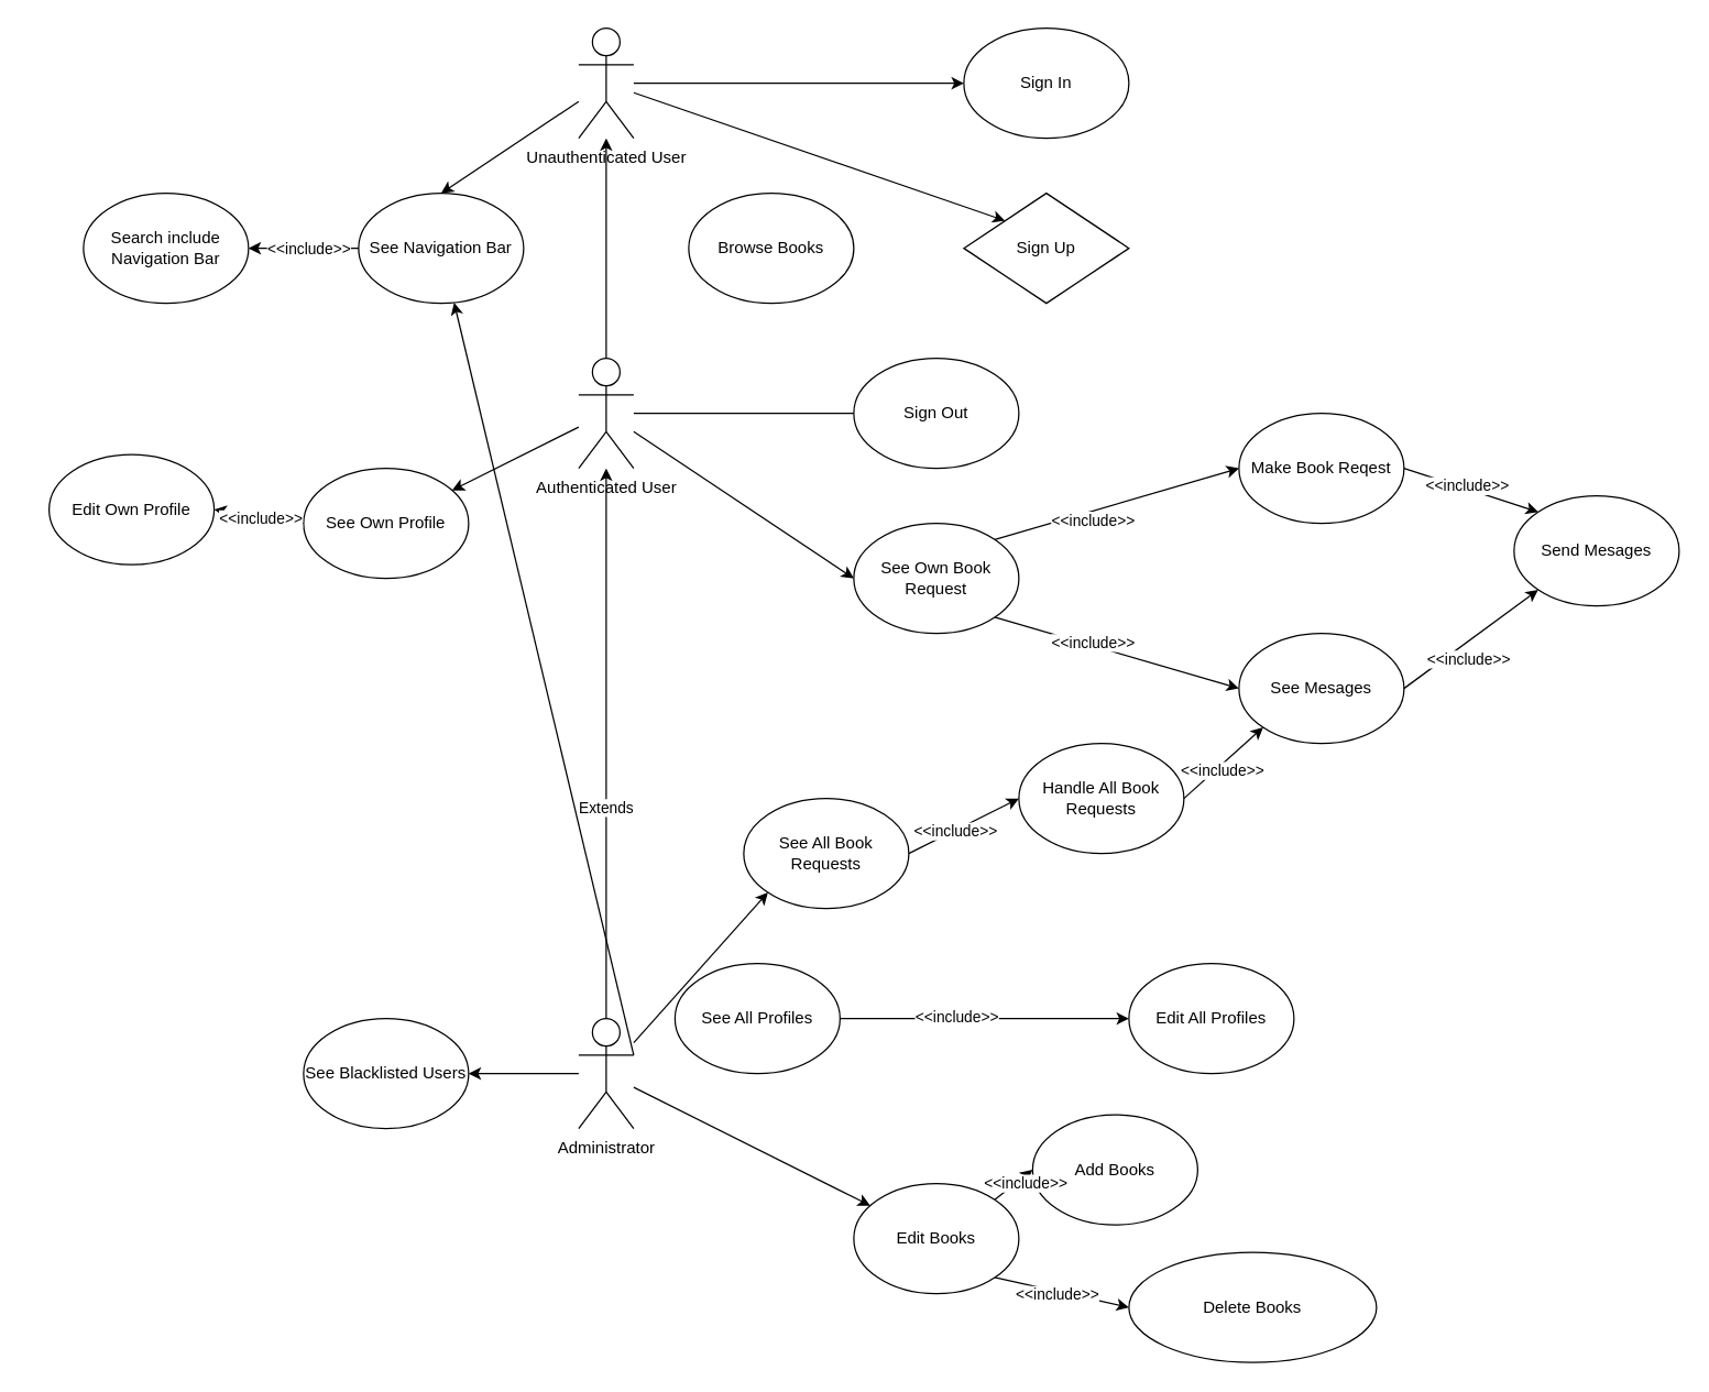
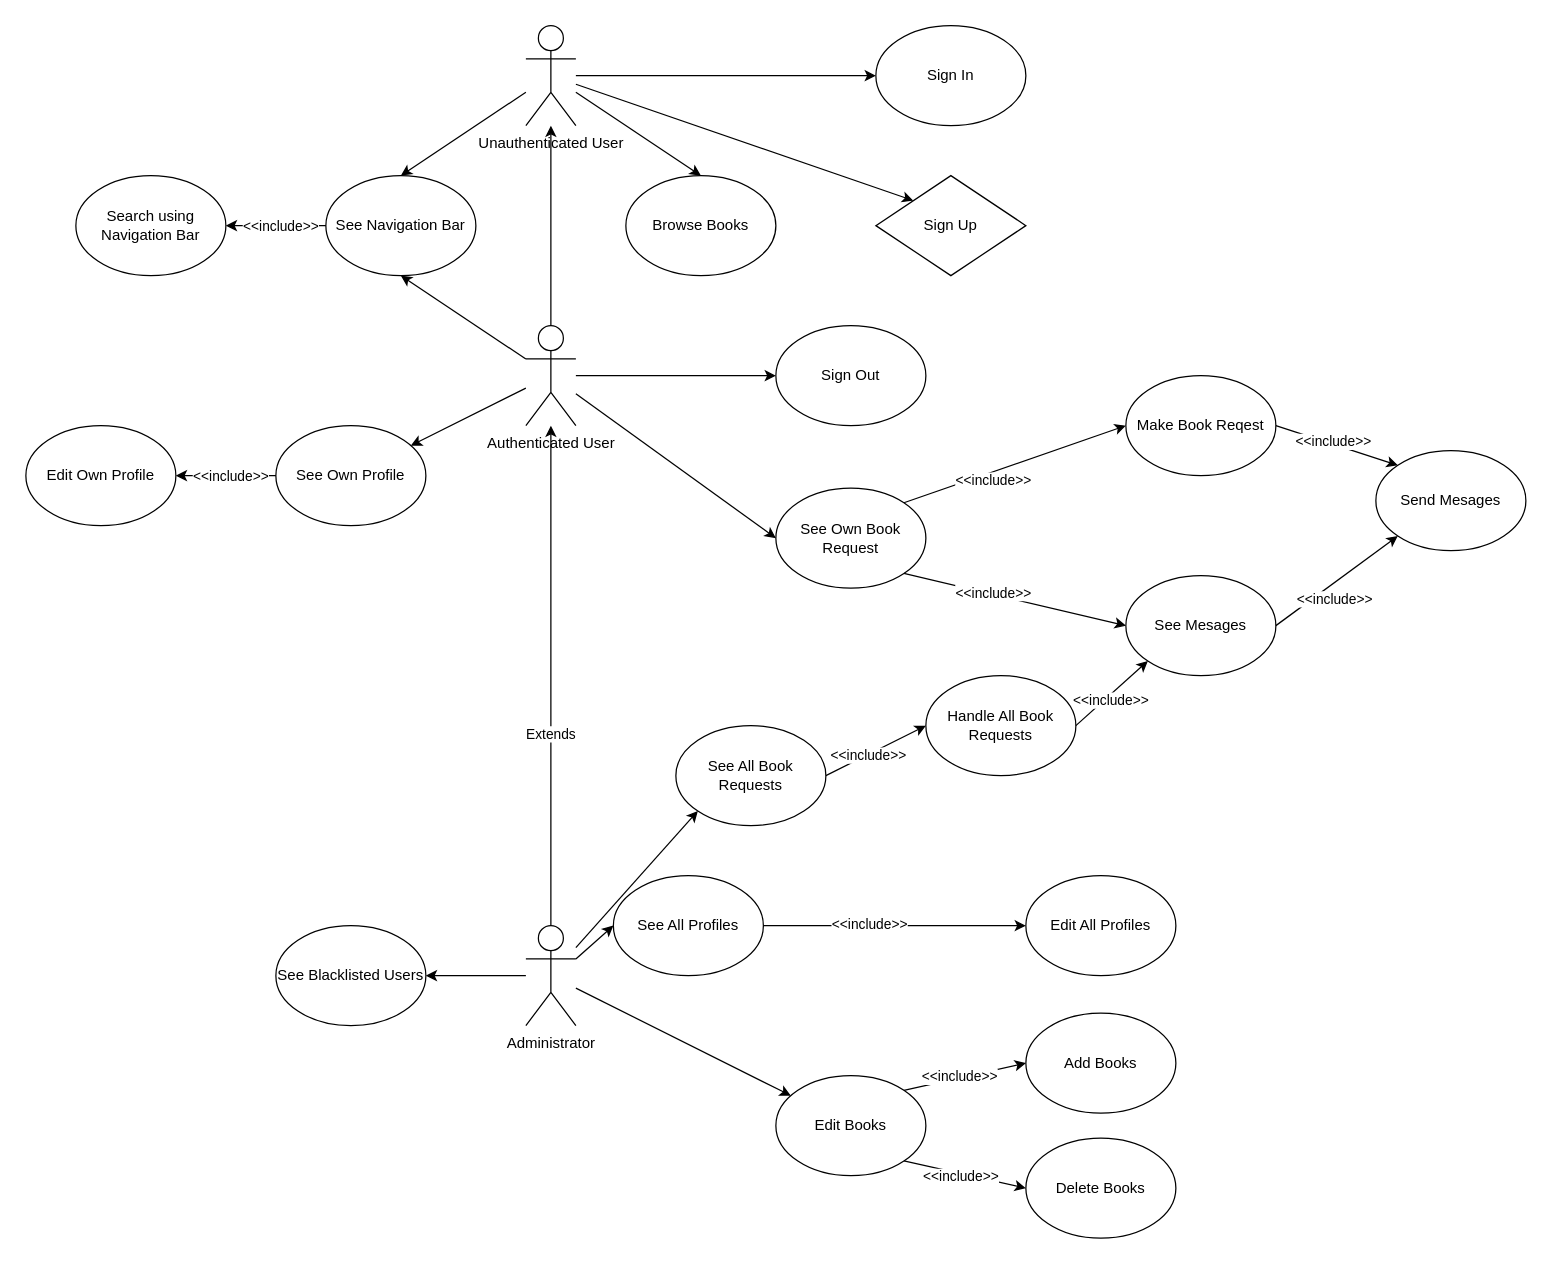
  <mxCell id="0" />
  <mxCell id="1" parent="0" />
  <mxCell id="2" value="" style="rounded=0;orthogonalLoop=1;jettySize=auto;html=1;" parent="1" source="5" target="6" edge="1"><mxGeometry relative="1" as="geometry" /></mxCell>
+ <mxCell id="3" style="rounded=0;orthogonalLoop=1;jettySize=auto;html=1;entryX=0.5;entryY=0;entryDx=0;entryDy=0;" parent="1" source="5" target="11" edge="1"><mxGeometry relative="1" as="geometry" /></mxCell>
  <mxCell id="4" style="edgeStyle=none;rounded=0;orthogonalLoop=1;jettySize=auto;html=1;entryX=0.5;entryY=0;entryDx=0;entryDy=0;" parent="1" source="5" target="31" edge="1"><mxGeometry relative="1" as="geometry" /></mxCell>
  <mxCell id="5" value="Unauthenticated User" style="shape=umlActor;verticalLabelPosition=bottom;verticalAlign=top;html=1;outlineConnect=0;" parent="1" vertex="1"><mxGeometry x="420" y="20" width="40" height="80" as="geometry" /></mxCell>
  <mxCell id="6" value="Sign In" style="ellipse;whiteSpace=wrap;html=1;verticalAlign=middle;" parent="1" vertex="1"><mxGeometry x="700" y="20" width="120" height="80" as="geometry" /></mxCell>
- <mxCell id="7" value="" style="edgeStyle=orthogonalEdgeStyle;rounded=0;orthogonalLoop=1;jettySize=auto;html=1;entryX=0;entryY=0.5;entryDx=0;entryDy=0;endArrow=none;" parent="1" source="8" target="9" edge="1"><mxGeometry relative="1" as="geometry" /></mxCell>
+ <mxCell id="7" value="" style="edgeStyle=orthogonalEdgeStyle;rounded=0;orthogonalLoop=1;jettySize=auto;html=1;entryX=0;entryY=0.5;entryDx=0;entryDy=0;" parent="1" source="8" target="9" edge="1"><mxGeometry relative="1" as="geometry" /></mxCell>
  <mxCell id="8" value="Authenticated User" style="shape=umlActor;verticalLabelPosition=bottom;verticalAlign=top;html=1;outlineConnect=0;" parent="1" vertex="1"><mxGeometry x="420" y="260" width="40" height="80" as="geometry" /></mxCell>
  <mxCell id="9" value="Sign Out" style="ellipse;whiteSpace=wrap;html=1;verticalAlign=middle;" parent="1" vertex="1"><mxGeometry x="620" y="260" width="120" height="80" as="geometry" /></mxCell>
  <mxCell id="10" value="Make Book Reqest" style="ellipse;whiteSpace=wrap;html=1;verticalAlign=middle;" parent="1" vertex="1"><mxGeometry x="900" y="300" width="120" height="80" as="geometry" /></mxCell>
  <mxCell id="11" value="Browse Books" style="ellipse;whiteSpace=wrap;html=1;verticalAlign=middle;" parent="1" vertex="1"><mxGeometry x="500" y="140" width="120" height="80" as="geometry" /></mxCell>
  <mxCell id="12" value="" style="endArrow=classic;html=1;" parent="1" source="8" target="5" edge="1"><mxGeometry width="50" height="50" relative="1" as="geometry"><mxPoint x="470" y="326.006" as="sourcePoint" /><mxPoint x="607.574" y="401.716" as="targetPoint" /></mxGeometry></mxCell>
  <mxCell id="13" value="" style="rounded=0;orthogonalLoop=1;jettySize=auto;html=1;" parent="1" source="17" target="18" edge="1"><mxGeometry relative="1" as="geometry" /></mxCell>
  <mxCell id="14" style="edgeStyle=orthogonalEdgeStyle;rounded=0;orthogonalLoop=1;jettySize=auto;html=1;" parent="1" source="17" target="8" edge="1"><mxGeometry relative="1" as="geometry" /></mxCell>
  <mxCell id="15" value="Extends" style="edgeLabel;html=1;align=center;verticalAlign=middle;resizable=0;points=[];" parent="14" vertex="1" connectable="0"><mxGeometry x="-0.229" y="1" relative="1" as="geometry"><mxPoint as="offset" /></mxGeometry></mxCell>
- <mxCell id="16" style="edgeStyle=none;rounded=0;orthogonalLoop=1;jettySize=auto;html=1;exitX=1;exitY=0.333;exitDx=0;exitDy=0;exitPerimeter=0;" parent="1" source="17" target="31" edge="1"><mxGeometry relative="1" as="geometry" /></mxCell>
+ <mxCell id="16" style="edgeStyle=none;rounded=0;orthogonalLoop=1;jettySize=auto;html=1;exitX=1;exitY=0.333;exitDx=0;exitDy=0;exitPerimeter=0;entryX=0;entryY=0.5;entryDx=0;entryDy=0;" parent="1" source="17" target="43" edge="1"><mxGeometry relative="1" as="geometry" /></mxCell>
  <mxCell id="17" value="&lt;div&gt;Administrator&lt;/div&gt;&lt;div&gt;&lt;br&gt;&lt;/div&gt;" style="shape=umlActor;verticalLabelPosition=bottom;verticalAlign=top;html=1;outlineConnect=0;" parent="1" vertex="1"><mxGeometry x="420" y="740" width="40" height="80" as="geometry" /></mxCell>
  <mxCell id="18" value="Edit Books" style="ellipse;whiteSpace=wrap;html=1;verticalAlign=middle;" parent="1" vertex="1"><mxGeometry x="620" y="860" width="120" height="80" as="geometry" /></mxCell>
- <mxCell id="19" value="Add Books" style="ellipse;whiteSpace=wrap;html=1;verticalAlign=middle;" parent="1" vertex="1"><mxGeometry x="750" y="810" width="120" height="80" as="geometry" /></mxCell>
- <mxCell id="20" value="Delete Books" style="ellipse;whiteSpace=wrap;html=1;verticalAlign=middle;" parent="1" vertex="1"><mxGeometry x="820" y="910" width="180" height="80" as="geometry" /></mxCell>
+ <mxCell id="19" value="Add Books" style="ellipse;whiteSpace=wrap;html=1;verticalAlign=middle;" parent="1" vertex="1"><mxGeometry x="820" y="810" width="120" height="80" as="geometry" /></mxCell>
+ <mxCell id="20" value="Delete Books" style="ellipse;whiteSpace=wrap;html=1;verticalAlign=middle;" parent="1" vertex="1"><mxGeometry x="820" y="910" width="120" height="80" as="geometry" /></mxCell>
  <mxCell id="21" value="" style="endArrow=classic;html=1;exitX=1;exitY=1;exitDx=0;exitDy=0;entryX=0;entryY=0.5;entryDx=0;entryDy=0;" parent="1" source="18" target="20" edge="1"><mxGeometry width="50" height="50" relative="1" as="geometry"><mxPoint x="552.57" y="521.382" as="sourcePoint" /><mxPoint x="880.57" y="936.51" as="targetPoint" /></mxGeometry></mxCell>
  <mxCell id="22" value="&amp;lt;&amp;lt;include&amp;gt;&amp;gt;" style="edgeLabel;html=1;align=center;verticalAlign=middle;resizable=0;points=[];" parent="21" vertex="1" connectable="0"><mxGeometry x="-0.359" y="-1" relative="1" as="geometry"><mxPoint x="13.56" y="3.79" as="offset" /></mxGeometry></mxCell>
  <mxCell id="23" value="" style="endArrow=classic;html=1;entryX=0;entryY=0.5;entryDx=0;entryDy=0;exitX=1;exitY=0;exitDx=0;exitDy=0;" parent="1" source="18" target="19" edge="1"><mxGeometry width="50" height="50" relative="1" as="geometry"><mxPoint x="774.996" y="882.794" as="sourcePoint" /><mxPoint x="862.57" y="844.51" as="targetPoint" /></mxGeometry></mxCell>
  <mxCell id="24" value="&amp;lt;&amp;lt;include&amp;gt;&amp;gt;" style="edgeLabel;html=1;align=center;verticalAlign=middle;resizable=0;points=[];" parent="23" vertex="1" connectable="0"><mxGeometry x="-0.359" y="-1" relative="1" as="geometry"><mxPoint x="13.12" y="-5.74" as="offset" /></mxGeometry></mxCell>
  <mxCell id="25" value="See Own Profile" style="ellipse;whiteSpace=wrap;html=1;verticalAlign=middle;" parent="1" vertex="1"><mxGeometry x="220" y="340" width="120" height="80" as="geometry" /></mxCell>
  <mxCell id="26" value="" style="endArrow=classic;html=1;" parent="1" source="8" target="25" edge="1"><mxGeometry width="50" height="50" relative="1" as="geometry"><mxPoint x="460" y="320" as="sourcePoint" /><mxPoint x="607.574" y="401.716" as="targetPoint" /></mxGeometry></mxCell>
  <mxCell id="27" value="Sign Up" style="rhombus;whiteSpace=wrap;html=1;verticalAlign=middle;" parent="1" vertex="1"><mxGeometry x="700" y="140" width="120" height="80" as="geometry" /></mxCell>
  <mxCell id="28" value="" style="endArrow=classic;html=1;entryX=0;entryY=0;entryDx=0;entryDy=0;" parent="1" source="5" target="27" edge="1"><mxGeometry width="50" height="50" relative="1" as="geometry"><mxPoint x="670" y="490" as="sourcePoint" /><mxPoint x="807.574" y="561.716" as="targetPoint" /></mxGeometry></mxCell>
  <mxCell id="29" value="See All Book Requests" style="ellipse;whiteSpace=wrap;html=1;verticalAlign=middle;" parent="1" vertex="1"><mxGeometry x="540" y="580" width="120" height="80" as="geometry" /></mxCell>
  <mxCell id="30" value="" style="endArrow=classic;html=1;entryX=0;entryY=1;entryDx=0;entryDy=0;" parent="1" source="17" target="29" edge="1"><mxGeometry width="50" height="50" relative="1" as="geometry"><mxPoint x="470.57" y="814.51" as="sourcePoint" /><mxPoint x="547.578" y="667.003" as="targetPoint" /></mxGeometry></mxCell>
  <mxCell id="31" value="See Navigation Bar" style="ellipse;whiteSpace=wrap;html=1;verticalAlign=middle;" parent="1" vertex="1"><mxGeometry x="260" y="140" width="120" height="80" as="geometry" /></mxCell>
- <mxCell id="33" value="Search include Navigation Bar" style="ellipse;whiteSpace=wrap;html=1;verticalAlign=middle;" parent="1" vertex="1"><mxGeometry x="60" y="140" width="120" height="80" as="geometry" /></mxCell>
- <mxCell id="34" value="See Own Book Request" style="ellipse;whiteSpace=wrap;html=1;verticalAlign=middle;" parent="1" vertex="1"><mxGeometry x="620" y="380" width="120" height="80" as="geometry" /></mxCell>
+ <mxCell id="32" value="" style="endArrow=classic;html=1;entryX=0.5;entryY=1;entryDx=0;entryDy=0;" parent="1" source="8" target="31" edge="1"><mxGeometry width="50" height="50" relative="1" as="geometry"><mxPoint x="470" y="330" as="sourcePoint" /><mxPoint x="730" y="370" as="targetPoint" /></mxGeometry></mxCell>
+ <mxCell id="33" value="Search using Navigation Bar" style="ellipse;whiteSpace=wrap;html=1;verticalAlign=middle;" parent="1" vertex="1"><mxGeometry x="60" y="140" width="120" height="80" as="geometry" /></mxCell>
+ <mxCell id="34" value="See Own Book Request" style="ellipse;whiteSpace=wrap;html=1;verticalAlign=middle;" parent="1" vertex="1"><mxGeometry x="620" y="390" width="120" height="80" as="geometry" /></mxCell>
  <mxCell id="35" value="" style="endArrow=classic;html=1;entryX=0;entryY=0.5;entryDx=0;entryDy=0;" parent="1" source="8" target="34" edge="1"><mxGeometry width="50" height="50" relative="1" as="geometry"><mxPoint x="470" y="337.936" as="sourcePoint" /><mxPoint x="601.574" y="521.716" as="targetPoint" /></mxGeometry></mxCell>
  <mxCell id="36" value="See Blacklisted Users" style="ellipse;whiteSpace=wrap;html=1;verticalAlign=middle;" parent="1" vertex="1"><mxGeometry x="220" y="740" width="120" height="80" as="geometry" /></mxCell>
  <mxCell id="37" value="" style="endArrow=classic;html=1;entryX=1;entryY=0.5;entryDx=0;entryDy=0;" parent="1" source="17" target="36" edge="1"><mxGeometry width="50" height="50" relative="1" as="geometry"><mxPoint x="470.57" y="814.51" as="sourcePoint" /><mxPoint x="324.996" y="856.226" as="targetPoint" /></mxGeometry></mxCell>
  <mxCell id="38" value="" style="endArrow=classic;html=1;exitX=0;exitY=0.5;exitDx=0;exitDy=0;entryX=1;entryY=0.5;entryDx=0;entryDy=0;" parent="1" source="31" target="33" edge="1"><mxGeometry width="50" height="50" relative="1" as="geometry"><mxPoint x="49.996" y="430.004" as="sourcePoint" /><mxPoint x="165.144" y="493.436" as="targetPoint" /></mxGeometry></mxCell>
  <mxCell id="39" value="&amp;lt;&amp;lt;include&amp;gt;&amp;gt;" style="edgeLabel;html=1;align=center;verticalAlign=middle;resizable=0;points=[];" parent="38" vertex="1" connectable="0"><mxGeometry x="-0.359" y="-1" relative="1" as="geometry"><mxPoint x="-11" y="1" as="offset" /></mxGeometry></mxCell>
- <mxCell id="40" value="Edit Own Profile" style="ellipse;whiteSpace=wrap;html=1;verticalAlign=middle;" parent="1" vertex="1"><mxGeometry x="35" y="330" width="120" height="80" as="geometry" /></mxCell>
+ <mxCell id="40" value="Edit Own Profile" style="ellipse;whiteSpace=wrap;html=1;verticalAlign=middle;" parent="1" vertex="1"><mxGeometry x="20" y="340" width="120" height="80" as="geometry" /></mxCell>
  <mxCell id="41" value="" style="endArrow=classic;html=1;exitX=0;exitY=0.5;exitDx=0;exitDy=0;entryX=1;entryY=0.5;entryDx=0;entryDy=0;" parent="1" source="25" target="40" edge="1"><mxGeometry width="50" height="50" relative="1" as="geometry"><mxPoint x="49.996" y="430.004" as="sourcePoint" /><mxPoint x="165.144" y="493.436" as="targetPoint" /></mxGeometry></mxCell>
  <mxCell id="42" value="&amp;lt;&amp;lt;include&amp;gt;&amp;gt;" style="edgeLabel;html=1;align=center;verticalAlign=middle;resizable=0;points=[];" parent="41" vertex="1" connectable="0"><mxGeometry x="-0.359" y="-1" relative="1" as="geometry"><mxPoint x="-11" y="1" as="offset" /></mxGeometry></mxCell>
  <mxCell id="43" value="See All Profiles" style="ellipse;whiteSpace=wrap;html=1;verticalAlign=middle;" parent="1" vertex="1"><mxGeometry x="490" y="700" width="120" height="80" as="geometry" /></mxCell>
  <mxCell id="44" value="Edit All Profiles" style="ellipse;whiteSpace=wrap;html=1;verticalAlign=middle;" parent="1" vertex="1"><mxGeometry x="820" y="700" width="120" height="80" as="geometry" /></mxCell>
  <mxCell id="45" value="" style="endArrow=classic;html=1;exitX=1;exitY=0.5;exitDx=0;exitDy=0;entryX=0;entryY=0.5;entryDx=0;entryDy=0;" parent="1" source="43" target="44" edge="1"><mxGeometry width="50" height="50" relative="1" as="geometry"><mxPoint x="132.566" y="614.514" as="sourcePoint" /><mxPoint x="247.714" y="677.946" as="targetPoint" /></mxGeometry></mxCell>
  <mxCell id="46" value="&amp;lt;&amp;lt;include&amp;gt;&amp;gt;" style="edgeLabel;html=1;align=center;verticalAlign=middle;resizable=0;points=[];" parent="45" vertex="1" connectable="0"><mxGeometry x="-0.359" y="-1" relative="1" as="geometry"><mxPoint x="17.74" y="-2.97" as="offset" /></mxGeometry></mxCell>
  <mxCell id="47" value="See Mesages" style="ellipse;whiteSpace=wrap;html=1;verticalAlign=middle;" parent="1" vertex="1"><mxGeometry x="900" y="460" width="120" height="80" as="geometry" /></mxCell>
  <mxCell id="48" value="Send Mesages" style="ellipse;whiteSpace=wrap;html=1;verticalAlign=middle;" parent="1" vertex="1"><mxGeometry x="1100" y="360" width="120" height="80" as="geometry" /></mxCell>
  <mxCell id="49" value="Handle All Book Requests" style="ellipse;whiteSpace=wrap;html=1;verticalAlign=middle;" parent="1" vertex="1"><mxGeometry x="740" y="540" width="120" height="80" as="geometry" /></mxCell>
  <mxCell id="50" value="" style="endArrow=classic;html=1;exitX=1;exitY=0;exitDx=0;exitDy=0;entryX=0;entryY=0.5;entryDx=0;entryDy=0;" parent="1" source="34" target="10" edge="1"><mxGeometry width="50" height="50" relative="1" as="geometry"><mxPoint x="49.996" y="430.004" as="sourcePoint" /><mxPoint x="165.144" y="493.436" as="targetPoint" /></mxGeometry></mxCell>
  <mxCell id="51" value="&amp;lt;&amp;lt;include&amp;gt;&amp;gt;" style="edgeLabel;html=1;align=center;verticalAlign=middle;resizable=0;points=[];" parent="50" vertex="1" connectable="0"><mxGeometry x="-0.359" y="-1" relative="1" as="geometry"><mxPoint x="14.53" y="1" as="offset" /></mxGeometry></mxCell>
  <mxCell id="52" value="" style="endArrow=classic;html=1;exitX=1;exitY=0.5;exitDx=0;exitDy=0;entryX=0;entryY=0.5;entryDx=0;entryDy=0;" parent="1" source="29" target="49" edge="1"><mxGeometry width="50" height="50" relative="1" as="geometry"><mxPoint x="622.57" y="614.51" as="sourcePoint" /><mxPoint x="710" y="560" as="targetPoint" /></mxGeometry></mxCell>
  <mxCell id="53" value="&amp;lt;&amp;lt;include&amp;gt;&amp;gt;" style="edgeLabel;html=1;align=center;verticalAlign=middle;resizable=0;points=[];" parent="52" vertex="1" connectable="0"><mxGeometry x="-0.359" y="-1" relative="1" as="geometry"><mxPoint x="7.61" y="-4.64" as="offset" /></mxGeometry></mxCell>
  <mxCell id="54" value="" style="endArrow=classic;html=1;exitX=1;exitY=1;exitDx=0;exitDy=0;entryX=0;entryY=0.5;entryDx=0;entryDy=0;" parent="1" source="34" target="47" edge="1"><mxGeometry width="50" height="50" relative="1" as="geometry"><mxPoint x="49.996" y="430.004" as="sourcePoint" /><mxPoint x="165.144" y="493.436" as="targetPoint" /></mxGeometry></mxCell>
  <mxCell id="55" value="&amp;lt;&amp;lt;include&amp;gt;&amp;gt;" style="edgeLabel;html=1;align=center;verticalAlign=middle;resizable=0;points=[];" parent="54" vertex="1" connectable="0"><mxGeometry x="-0.359" y="-1" relative="1" as="geometry"><mxPoint x="14.53" y="1" as="offset" /></mxGeometry></mxCell>
  <mxCell id="56" value="" style="endArrow=classic;html=1;exitX=1;exitY=0.5;exitDx=0;exitDy=0;entryX=0;entryY=1;entryDx=0;entryDy=0;" parent="1" source="49" target="47" edge="1"><mxGeometry width="50" height="50" relative="1" as="geometry"><mxPoint x="49.996" y="430.004" as="sourcePoint" /><mxPoint x="165.144" y="493.436" as="targetPoint" /></mxGeometry></mxCell>
  <mxCell id="57" value="&amp;lt;&amp;lt;include&amp;gt;&amp;gt;" style="edgeLabel;html=1;align=center;verticalAlign=middle;resizable=0;points=[];" parent="56" vertex="1" connectable="0"><mxGeometry x="-0.359" y="-1" relative="1" as="geometry"><mxPoint x="8.61" y="-4.49" as="offset" /></mxGeometry></mxCell>
  <mxCell id="58" value="" style="endArrow=classic;html=1;exitX=1;exitY=0.5;exitDx=0;exitDy=0;entryX=0;entryY=0;entryDx=0;entryDy=0;" parent="1" source="10" target="48" edge="1"><mxGeometry width="50" height="50" relative="1" as="geometry"><mxPoint x="49.996" y="430.004" as="sourcePoint" /><mxPoint x="165.144" y="493.436" as="targetPoint" /></mxGeometry></mxCell>
  <mxCell id="59" value="&amp;lt;&amp;lt;include&amp;gt;&amp;gt;" style="edgeLabel;html=1;align=center;verticalAlign=middle;resizable=0;points=[];" parent="58" vertex="1" connectable="0"><mxGeometry x="-0.359" y="-1" relative="1" as="geometry"><mxPoint x="14.53" y="1" as="offset" /></mxGeometry></mxCell>
  <mxCell id="60" value="" style="endArrow=classic;html=1;exitX=1;exitY=0.5;exitDx=0;exitDy=0;entryX=0;entryY=1;entryDx=0;entryDy=0;" parent="1" source="47" target="48" edge="1"><mxGeometry width="50" height="50" relative="1" as="geometry"><mxPoint x="49.996" y="430.004" as="sourcePoint" /><mxPoint x="165.144" y="493.436" as="targetPoint" /></mxGeometry></mxCell>
  <mxCell id="61" value="&amp;lt;&amp;lt;include&amp;gt;&amp;gt;" style="edgeLabel;html=1;align=center;verticalAlign=middle;resizable=0;points=[];" parent="60" vertex="1" connectable="0"><mxGeometry x="-0.359" y="-1" relative="1" as="geometry"><mxPoint x="14.53" y="1" as="offset" /></mxGeometry></mxCell>
